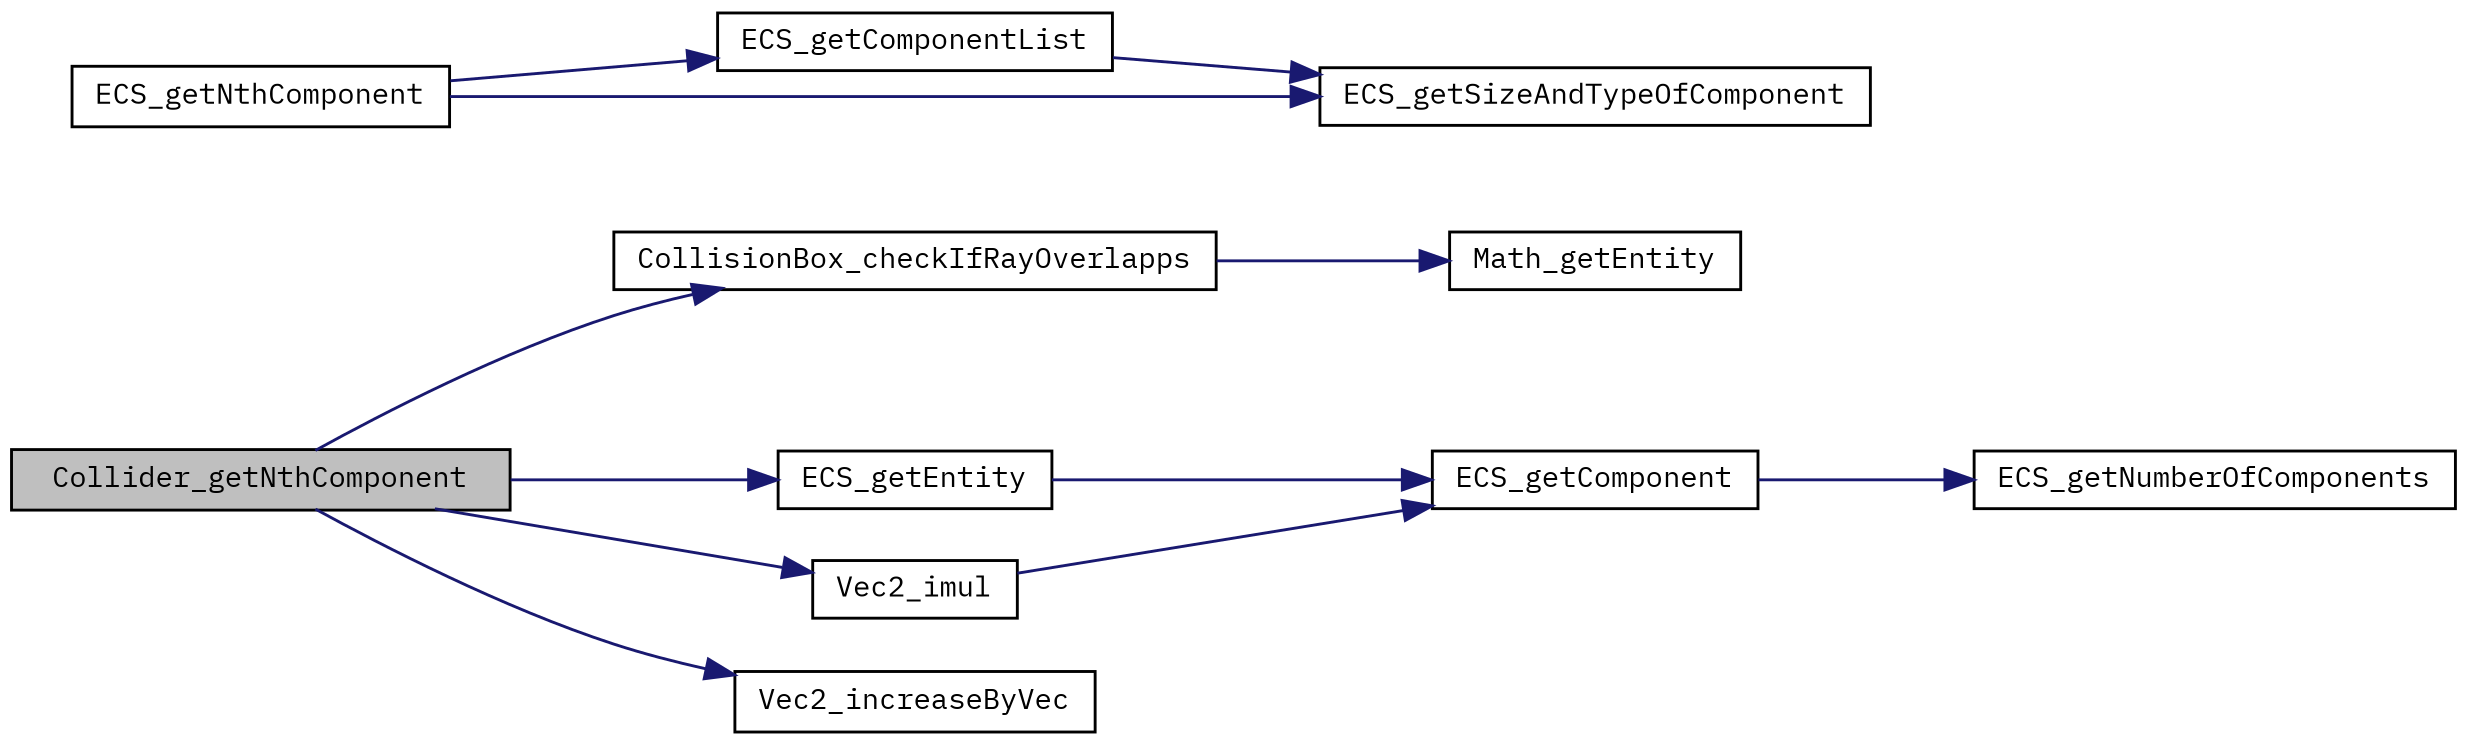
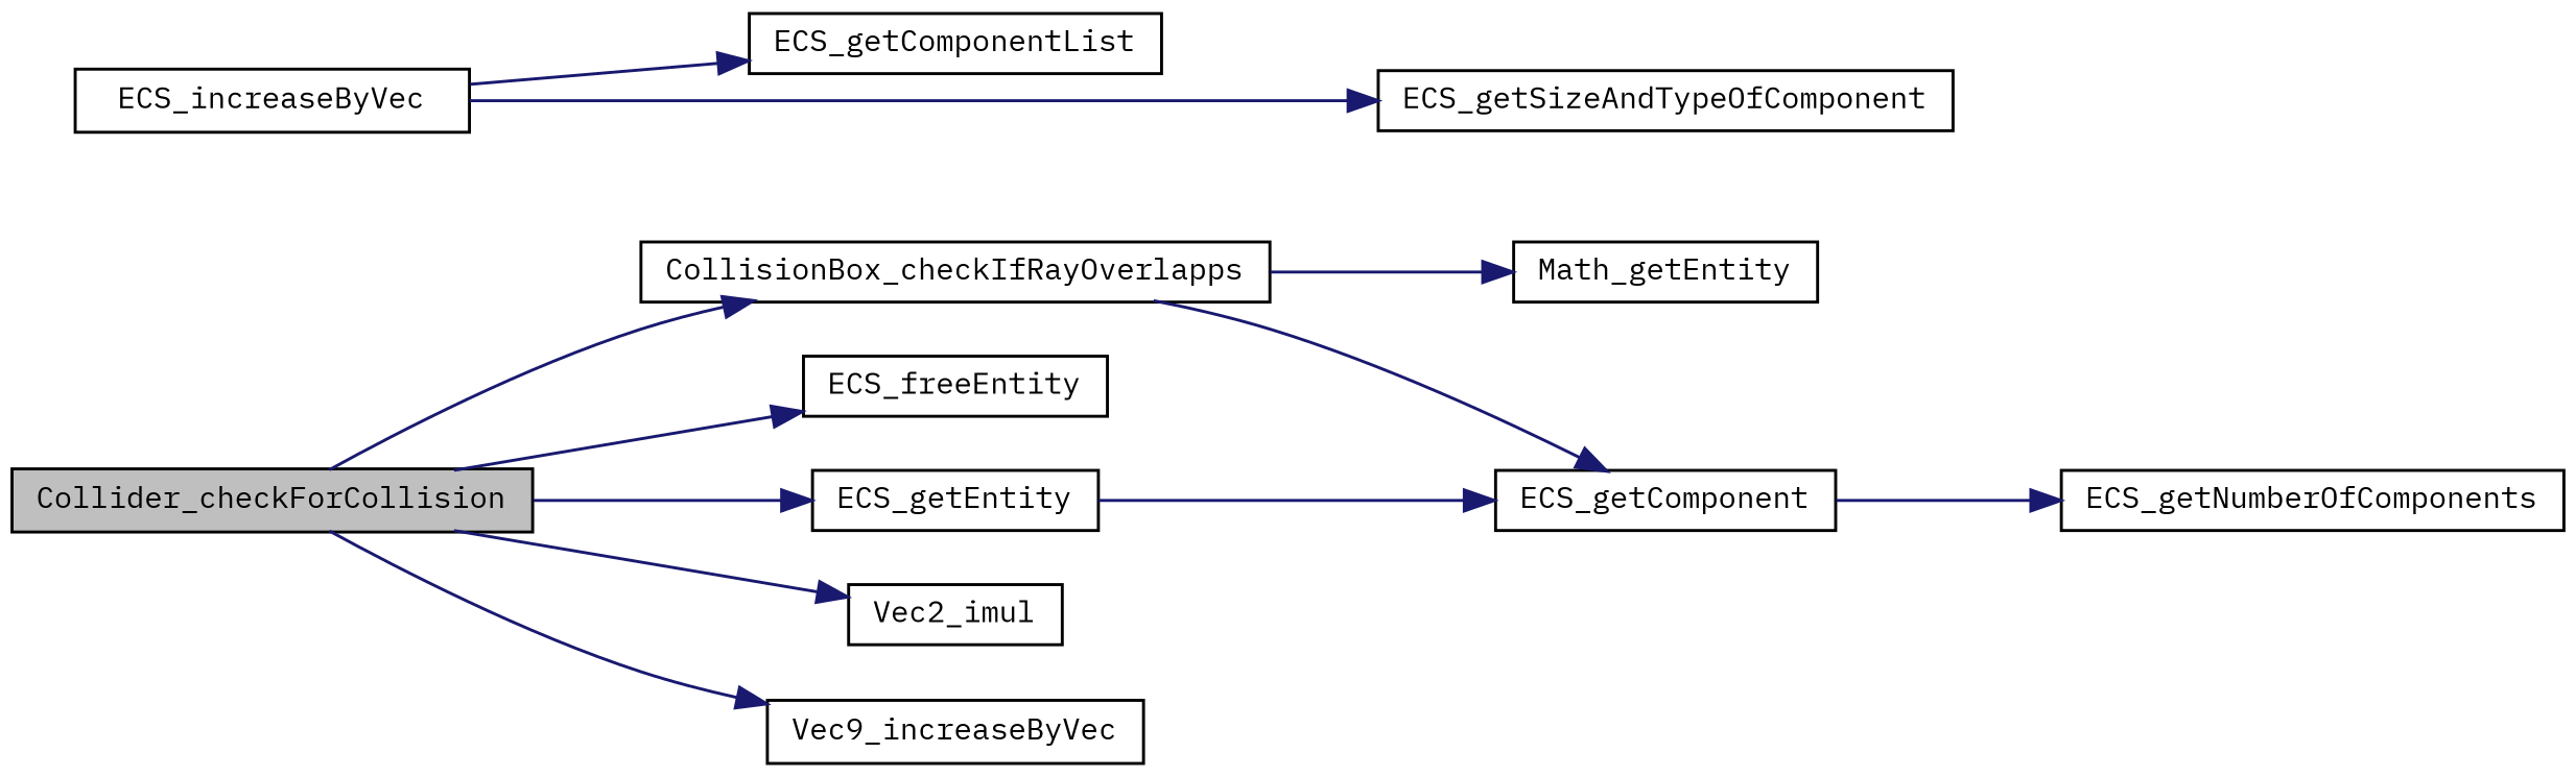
  digraph {
    fontname="IBM Plex Mono"
    rankdir=LR
    node [color=black fillcolor=white fontname="IBM Plex Mono" fontsize=10 shape=record style=filled]
    edge [color=midnightblue fontname="IBM Plex Mono" fontsize=10 labelfontname=Helvetica labelfontsize=10 style=solid]
-   n1 [fillcolor=grey75 fontcolor=black height=0.2 label=Collider_getNthComponent width=0.4]
+   n1 [fillcolor=grey75 fontcolor=black height=0.2 label=Collider_checkForCollision width=0.4]
    n2 [height=0.2 label=CollisionBox_checkIfRayOverlapps width=0.4]
+   n3 [height=0.2 label=ECS_freeEntity width=0.4]
    n4 [height=0.2 label=ECS_getEntity width=0.4]
    n5 [height=0.2 label=Vec2_imul width=0.4]
-   n6 [height=0.2 label=Vec2_increaseByVec width=0.4]
+   n6 [height=0.2 label=Vec9_increaseByVec width=0.4]
    n7 [height=0.2 label=ECS_getComponent width=0.4]
    n8 [height=0.2 label=Math_getEntity width=0.4]
    n9 [height=0.2 label=ECS_getNumberOfComponents width=0.4]
-   n10 [height=0.2 label=ECS_getNthComponent width=0.4]
+   n10 [height=0.2 label=ECS_increaseByVec width=0.4]
    n11 [height=0.2 label=ECS_getComponentList width=0.4]
    n12 [height=0.2 label=ECS_getSizeAndTypeOfComponent width=0.4]
    n1 -> n2
+   n1 -> n3
    n1 -> n4
    n1 -> n5
    n1 -> n6
-   n5 -> n7
+   n2 -> n7
    n2 -> n8
    n4 -> n7
    n7 -> n9
    n10 -> n11
    n10 -> n12
-   n11 -> n12
  }
